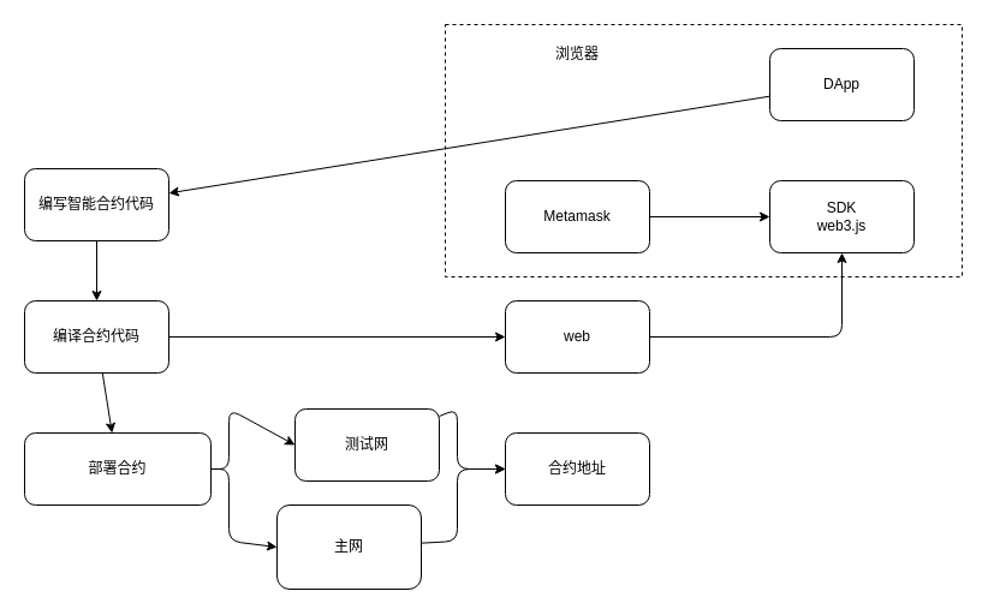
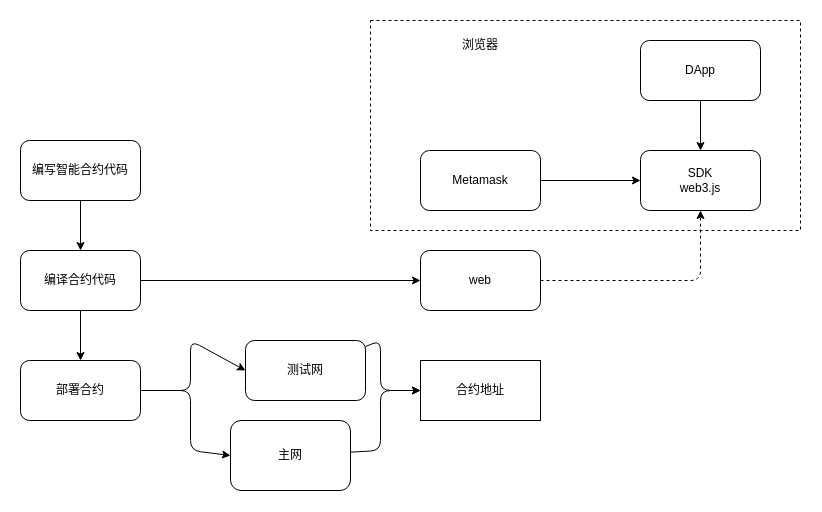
  <mxCell id="0" />
  <mxCell id="1" parent="0" />
  <mxCell id="2" value="" style="rounded=0;whiteSpace=wrap;html=1;dashed=1;" vertex="1" parent="1"><mxGeometry x="370" y="20" width="430" height="210" as="geometry" /></mxCell>
  <mxCell id="3" value="" style="edgeStyle=none;html=1;" edge="1" parent="1" source="4" target="7"><mxGeometry relative="1" as="geometry" /></mxCell>
  <mxCell id="4" value="编写智能合约代码" style="rounded=1;whiteSpace=wrap;html=1;" vertex="1" parent="1"><mxGeometry x="20" y="140" width="120" height="60" as="geometry" /></mxCell>
  <mxCell id="5" value="" style="edgeStyle=none;html=1;" edge="1" parent="1" source="7" target="10"><mxGeometry relative="1" as="geometry" /></mxCell>
  <mxCell id="6" style="edgeStyle=none;html=1;entryX=0;entryY=0.5;entryDx=0;entryDy=0;" edge="1" parent="1" source="7" target="17"><mxGeometry relative="1" as="geometry" /></mxCell>
  <mxCell id="7" value="编译合约代码" style="rounded=1;whiteSpace=wrap;html=1;" vertex="1" parent="1"><mxGeometry x="20" y="250" width="120" height="60" as="geometry" /></mxCell>
  <mxCell id="8" style="edgeStyle=none;html=1;entryX=0;entryY=0.5;entryDx=0;entryDy=0;" edge="1" parent="1" source="10" target="12"><mxGeometry relative="1" as="geometry"><Array as="points"><mxPoint x="190" y="390" /><mxPoint x="190" y="340" /></Array></mxGeometry></mxCell>
  <mxCell id="9" style="edgeStyle=none;html=1;entryX=0;entryY=0.5;entryDx=0;entryDy=0;" edge="1" parent="1" source="10" target="14"><mxGeometry relative="1" as="geometry"><Array as="points"><mxPoint x="190" y="390" /><mxPoint x="190" y="450" /></Array></mxGeometry></mxCell>
- <mxCell id="10" value="部署合约" style="rounded=1;whiteSpace=wrap;html=1;" vertex="1" parent="1"><mxGeometry x="20" y="360" width="155" height="60" as="geometry" /></mxCell>
+ <mxCell id="10" value="部署合约" style="rounded=1;whiteSpace=wrap;html=1;" vertex="1" parent="1"><mxGeometry x="20" y="360" width="120" height="60" as="geometry" /></mxCell>
  <mxCell id="11" style="edgeStyle=none;html=1;entryX=0;entryY=0.5;entryDx=0;entryDy=0;" edge="1" parent="1" source="12" target="15"><mxGeometry relative="1" as="geometry"><Array as="points"><mxPoint x="380" y="340" /><mxPoint x="380" y="390" /></Array></mxGeometry></mxCell>
  <mxCell id="12" value="测试网" style="rounded=1;whiteSpace=wrap;html=1;" vertex="1" parent="1"><mxGeometry x="245" y="340" width="120" height="60" as="geometry" /></mxCell>
  <mxCell id="13" style="edgeStyle=none;html=1;entryX=0;entryY=0.5;entryDx=0;entryDy=0;" edge="1" parent="1" source="14" target="15"><mxGeometry relative="1" as="geometry"><Array as="points"><mxPoint x="380" y="450" /><mxPoint x="380" y="390" /></Array></mxGeometry></mxCell>
  <mxCell id="14" value="主网" style="rounded=1;whiteSpace=wrap;html=1;" vertex="1" parent="1"><mxGeometry x="230" y="420" width="120" height="70" as="geometry" /></mxCell>
- <mxCell id="15" value="合约地址" style="rounded=1;whiteSpace=wrap;html=1;" vertex="1" parent="1"><mxGeometry x="420" y="360" width="120" height="60" as="geometry" /></mxCell>
- <mxCell id="16" style="edgeStyle=none;html=1;entryX=0.5;entryY=1;entryDx=0;entryDy=0;" edge="1" parent="1" source="17" target="20"><mxGeometry relative="1" as="geometry"><Array as="points"><mxPoint x="700" y="280" /></Array></mxGeometry></mxCell>
+ <mxCell id="15" value="合约地址" style="whiteSpace=wrap;html=1;rounded=0;" vertex="1" parent="1"><mxGeometry x="420" y="360" width="120" height="60" as="geometry" /></mxCell>
+ <mxCell id="16" style="edgeStyle=none;html=1;entryX=0.5;entryY=1;entryDx=0;entryDy=0;dashed=1;" edge="1" parent="1" source="17" target="20"><mxGeometry relative="1" as="geometry"><Array as="points"><mxPoint x="700" y="280" /></Array></mxGeometry></mxCell>
  <mxCell id="17" value="web" style="rounded=1;whiteSpace=wrap;html=1;" vertex="1" parent="1"><mxGeometry x="420" y="250" width="120" height="60" as="geometry" /></mxCell>
- <mxCell id="18" style="edgeStyle=none;html=1;" edge="1" parent="1" source="19" target="4"><mxGeometry relative="1" as="geometry" /></mxCell>
+ <mxCell id="18" style="edgeStyle=none;html=1;entryX=0.5;entryY=0;entryDx=0;entryDy=0;" edge="1" parent="1" source="19" target="20"><mxGeometry relative="1" as="geometry" /></mxCell>
  <mxCell id="19" value="DApp" style="rounded=1;whiteSpace=wrap;html=1;" vertex="1" parent="1"><mxGeometry x="640" y="40" width="120" height="60" as="geometry" /></mxCell>
  <mxCell id="20" value="SDK&lt;br&gt;web3.js" style="rounded=1;whiteSpace=wrap;html=1;" vertex="1" parent="1"><mxGeometry x="640" y="150" width="120" height="60" as="geometry" /></mxCell>
  <mxCell id="21" value="" style="edgeStyle=none;html=1;" edge="1" parent="1" source="22" target="20"><mxGeometry relative="1" as="geometry" /></mxCell>
  <mxCell id="22" value="Metamask" style="rounded=1;whiteSpace=wrap;html=1;" vertex="1" parent="1"><mxGeometry x="420" y="150" width="120" height="60" as="geometry" /></mxCell>
  <mxCell id="23" value="浏览器" style="text;html=1;strokeColor=none;fillColor=none;align=center;verticalAlign=middle;whiteSpace=wrap;rounded=0;dashed=1;" vertex="1" parent="1"><mxGeometry x="450" y="30" width="60" height="30" as="geometry" /></mxCell>
